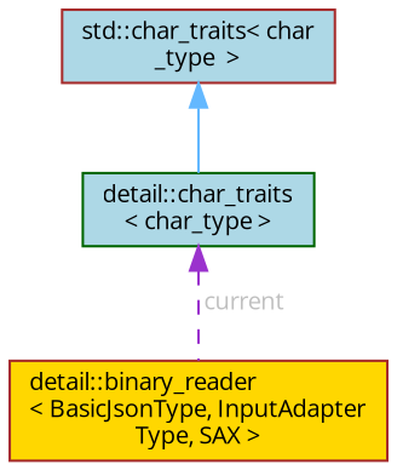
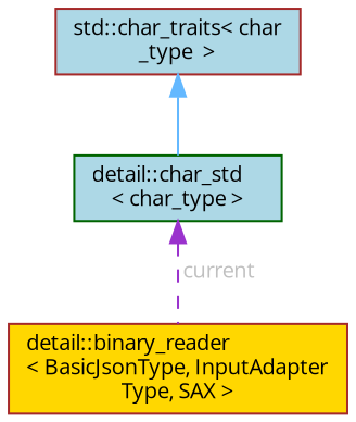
  digraph {
    fontname="Open Sans"
    node [color=brown fillcolor=lightblue fontname="Open Sans" fontsize=10 shape=box style=filled]
    edge [dir=back fontname="Open Sans" fontsize=10 labelfontname=Helvetica labelfontsize=10]
    n1 [fillcolor=gold fontcolor=black height=0.2 label="detail::binary_reader\l\< BasicJsonType, InputAdapter\lType, SAX \>" width=0.4]
-   n2 [color=darkgreen height=0.2 label="detail::char_traits\l\< char_type \>" width=0.4]
+   n2 [color=darkgreen height=0.2 label="detail::char_std\l\< char_type \>" width=0.4]
    n3 [height=0.2 label="std::char_traits\< char\l_type  \>" width=0.4]
    n2 -> n1 [color=darkorchid3 fontcolor=grey label=" current" style=dashed]
    n3 -> n2 [color=steelblue1 style=solid]
  }
